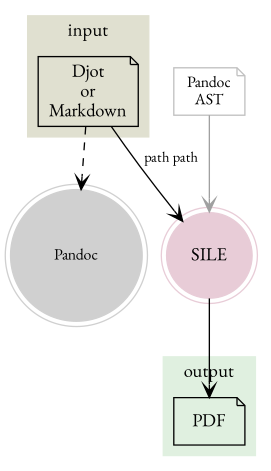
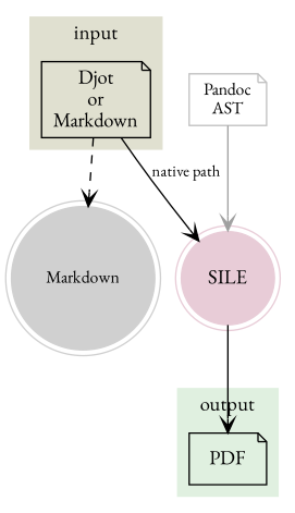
  digraph {
    fontname="EB Garamond"
    rankdir=TB
    node [fontname="EB Garamond" shape=note]
    edge [arrowhead=vee fontname="EB Garamond"]
    n1 [label=PDF]
    n2 [label="Djot\nor\nMarkdown"]
    n3 [color="#e8ccd7 " label=SILE shape=doublecircle style=filled]
-   n4 [color="#d0d0d0" fontsize=12 label=Pandoc shape=doublecircle style=filled]
+   n4 [color="#d0d0d0" fontsize=12 label=Markdown shape=doublecircle style=filled]
    n5 [color="#c0c0c0" fontsize=12 label="Pandoc\nAST"]
    subgraph cluster_1 {
      color="#e0f0e0"
      label=output
      style=filled
      n1
    }
    subgraph cluster_2 {
      color="#e0e0d0"
      label=input
      style=filled
      n2
    }
-   n2 -> n3 [fontsize=11 label="path path"]
+   n2 -> n3 [fontsize=11 label="native path"]
    n2 -> n4 [color=black style=dashed]
    n3 -> n1
    n5 -> n3 [color="#a0a0a0"]
  }
